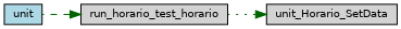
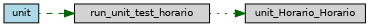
  digraph {
    rankdir=RL
    node [color=black fillcolor=lightgrey fontname=Helvetica fontsize=10 shape=box style=filled]
    edge [color=darkgreen dir=back fontname=Helvetica fontsize=10 labelfontname=Helvetica labelfontsize=10]
-   n1 [fontcolor=black height=0.2 label=unit_Horario_SetData width=0.4]
-   n2 [height=0.2 label=run_horario_test_horario width=0.4]
+   n1 [fontcolor=black height=0.2 label=unit_Horario_Horario width=0.4]
+   n2 [height=0.2 label=run_unit_test_horario width=0.4]
    n3 [fillcolor=lightblue height=0.2 label=unit width=0.4]
    n1 -> n2 [style=dotted]
    n2 -> n3 [style=dashed]
  }
